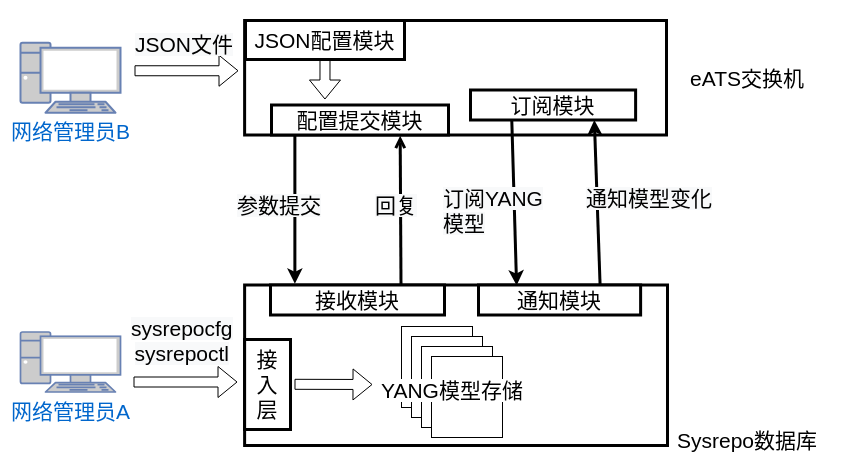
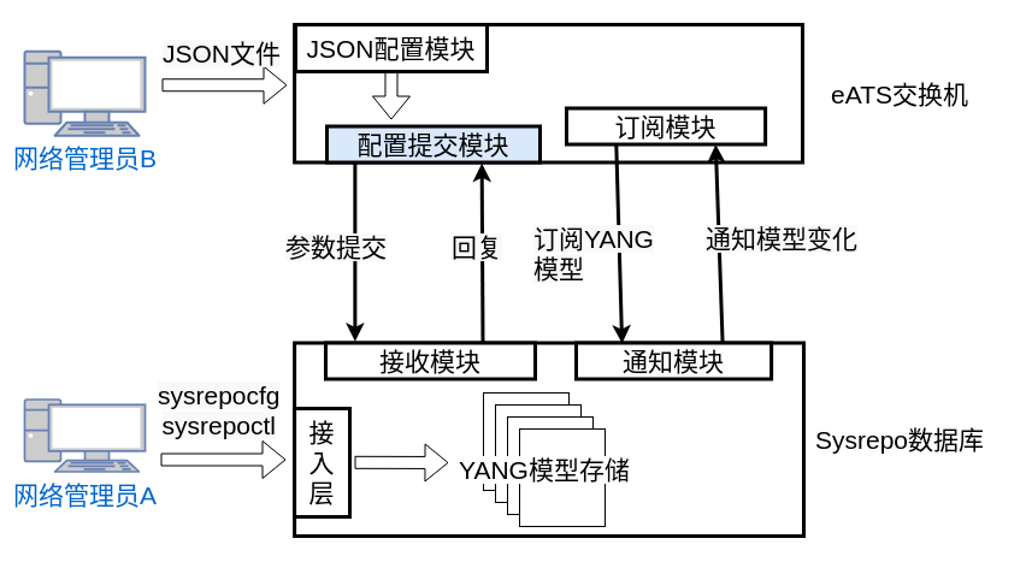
  <mxCell id="0" />
  <mxCell id="1" parent="0" />
  <mxCell id="2" value="&lt;blockquote&gt;&lt;br&gt;&lt;/blockquote&gt;" style="rounded=0;whiteSpace=wrap;html=1;strokeWidth=3;" parent="1" vertex="1"><mxGeometry x="244.12" y="20" width="421.88" height="114.5" as="geometry" /></mxCell>
  <mxCell id="3" value="&lt;blockquote&gt;&lt;br&gt;&lt;/blockquote&gt;" style="rounded=0;whiteSpace=wrap;html=1;strokeWidth=3;" parent="1" vertex="1"><mxGeometry x="244.12" y="284.5" width="422.88" height="160.5" as="geometry" /></mxCell>
  <mxCell id="4" value="&lt;p&gt;&lt;font style=&quot;font-size: 21px&quot;&gt;订阅模块&lt;/font&gt;&lt;/p&gt;" style="rounded=0;whiteSpace=wrap;html=1;strokeWidth=3;" parent="1" vertex="1"><mxGeometry x="470" y="89.5" width="165.12" height="30" as="geometry" /></mxCell>
  <mxCell id="5" value="&lt;p&gt;&lt;font style=&quot;font-size: 21px&quot;&gt;通知模块&lt;/font&gt;&lt;/p&gt;" style="rounded=0;whiteSpace=wrap;html=1;strokeWidth=3;" parent="1" vertex="1"><mxGeometry x="478" y="284.5" width="162.12" height="30" as="geometry" /></mxCell>
  <mxCell id="6" value="" style="endArrow=classic;html=1;exitX=0.75;exitY=0;exitDx=0;exitDy=0;strokeWidth=3;entryX=0.75;entryY=1;entryDx=0;entryDy=0;" parent="1" source="5" target="4" edge="1"><mxGeometry width="50" height="50" relative="1" as="geometry"><mxPoint x="309.87" y="328.49" as="sourcePoint" /><mxPoint x="529" y="135" as="targetPoint" /></mxGeometry></mxCell>
  <mxCell id="7" value="" style="endArrow=classic;html=1;entryX=0.235;entryY=0.017;entryDx=0;entryDy=0;strokeWidth=3;exitX=0.25;exitY=1;exitDx=0;exitDy=0;entryPerimeter=0;" parent="1" source="4" target="5" edge="1"><mxGeometry width="50" height="50" relative="1" as="geometry"><mxPoint x="444.87" y="204.5" as="sourcePoint" /><mxPoint x="251.95" y="329.66" as="targetPoint" /></mxGeometry></mxCell>
  <mxCell id="8" value="&lt;span style=&quot;color: rgb(0 , 0 , 0) ; font-family: &amp;#34;helvetica&amp;#34; ; font-size: 21px ; font-style: normal ; font-weight: 400 ; letter-spacing: normal ; text-align: center ; text-indent: 0px ; text-transform: none ; word-spacing: 0px ; background-color: rgb(248 , 249 , 250) ; display: inline ; float: none&quot;&gt;订阅YANG&lt;br&gt;模型&lt;/span&gt;" style="text;whiteSpace=wrap;html=1;" parent="1" vertex="1"><mxGeometry x="441" y="179" width="180" height="30" as="geometry" /></mxCell>
- <mxCell id="9" value="&lt;p&gt;&lt;font style=&quot;font-size: 21px&quot;&gt;配置提交模块&lt;/font&gt;&lt;/p&gt;" style="rounded=0;whiteSpace=wrap;html=1;strokeWidth=3;" parent="1" vertex="1"><mxGeometry x="271" y="104.5" width="177" height="30" as="geometry" /></mxCell>
- <mxCell id="10" value="" style="endArrow=open;html=1;exitX=0.75;exitY=0;exitDx=0;exitDy=0;strokeWidth=3;entryX=0.727;entryY=1.026;entryDx=0;entryDy=0;entryPerimeter=0;" parent="1" source="14" target="9" edge="1"><mxGeometry width="50" height="50" relative="1" as="geometry"><mxPoint x="350.75" y="283.99" as="sourcePoint" /><mxPoint x="399" y="136" as="targetPoint" /></mxGeometry></mxCell>
+ <mxCell id="9" value="&lt;p&gt;&lt;font style=&quot;font-size: 21px&quot;&gt;配置提交模块&lt;/font&gt;&lt;/p&gt;" style="rounded=0;whiteSpace=wrap;html=1;strokeWidth=3;fillColor=#dae8fc;" parent="1" vertex="1"><mxGeometry x="271" y="104.5" width="177" height="30" as="geometry" /></mxCell>
+ <mxCell id="10" value="" style="endArrow=classic;html=1;exitX=0.75;exitY=0;exitDx=0;exitDy=0;strokeWidth=3;entryX=0.727;entryY=1.026;entryDx=0;entryDy=0;entryPerimeter=0;" parent="1" source="14" target="9" edge="1"><mxGeometry width="50" height="50" relative="1" as="geometry"><mxPoint x="350.75" y="283.99" as="sourcePoint" /><mxPoint x="399" y="136" as="targetPoint" /></mxGeometry></mxCell>
  <mxCell id="11" value="" style="endArrow=classic;html=1;entryX=0.14;entryY=-0.045;entryDx=0;entryDy=0;strokeWidth=3;exitX=0.25;exitY=1;exitDx=0;exitDy=0;entryPerimeter=0;" parent="1" target="14" edge="1"><mxGeometry width="50" height="50" relative="1" as="geometry"><mxPoint x="294.41" y="133.99" as="sourcePoint" /><mxPoint x="294.1" y="284.5" as="targetPoint" /></mxGeometry></mxCell>
  <mxCell id="12" value="&lt;div style=&quot;text-align: center&quot;&gt;&lt;font face=&quot;helvetica&quot;&gt;&lt;span style=&quot;font-size: 21px ; background-color: rgb(248 , 249 , 250)&quot;&gt;通知模型变化&lt;/span&gt;&lt;/font&gt;&lt;/div&gt;" style="text;whiteSpace=wrap;html=1;" parent="1" vertex="1"><mxGeometry x="584" y="179" width="180" height="30" as="geometry" /></mxCell>
  <mxCell id="13" value="&lt;font style=&quot;font-size: 21px&quot;&gt;网络管理员A&lt;/font&gt;" style="fontColor=#0066CC;verticalAlign=top;verticalLabelPosition=bottom;labelPosition=center;align=center;html=1;outlineConnect=0;fillColor=#CCCCCC;strokeColor=#6881B3;gradientColor=none;gradientDirection=north;strokeWidth=2;shape=mxgraph.networks.pc;" parent="1" vertex="1"><mxGeometry x="20" y="331.5" width="100" height="60" as="geometry" /></mxCell>
  <mxCell id="14" value="&lt;p&gt;&lt;span style=&quot;font-size: 21px&quot;&gt;接收模块&lt;/span&gt;&lt;/p&gt;" style="rounded=0;whiteSpace=wrap;html=1;strokeWidth=3;" parent="1" vertex="1"><mxGeometry x="270" y="284.5" width="174" height="30" as="geometry" /></mxCell>
  <mxCell id="15" value="&lt;blockquote&gt;&lt;span style=&quot;font-size: 21px&quot;&gt;接入层&lt;/span&gt;&lt;/blockquote&gt;" style="rounded=0;whiteSpace=wrap;html=1;strokeWidth=3;" parent="1" vertex="1"><mxGeometry x="244.12" y="339" width="45.88" height="90" as="geometry" /></mxCell>
  <mxCell id="16" value="" style="shape=flexArrow;endArrow=classic;html=1;" parent="1" edge="1"><mxGeometry width="50" height="50" relative="1" as="geometry"><mxPoint x="133" y="381.5" as="sourcePoint" /><mxPoint x="237" y="381.5" as="targetPoint" /></mxGeometry></mxCell>
  <mxCell id="17" value="&lt;div style=&quot;text-align: center&quot;&gt;&lt;font face=&quot;helvetica&quot;&gt;&lt;span style=&quot;font-size: 21px ; background-color: rgb(248 , 249 , 250)&quot;&gt;sysrepocfg&lt;/span&gt;&lt;/font&gt;&lt;/div&gt;&lt;div style=&quot;text-align: center&quot;&gt;&lt;font face=&quot;helvetica&quot;&gt;&lt;span style=&quot;font-size: 21px ; background-color: rgb(248 , 249 , 250)&quot;&gt;sysrepoctl&lt;/span&gt;&lt;/font&gt;&lt;/div&gt;" style="text;whiteSpace=wrap;html=1;" parent="1" vertex="1"><mxGeometry x="129" y="309" width="180" height="30" as="geometry" /></mxCell>
  <mxCell id="18" value="&lt;div style=&quot;text-align: center&quot;&gt;&lt;font face=&quot;helvetica&quot;&gt;&lt;span style=&quot;font-size: 21px ; background-color: rgb(248 , 249 , 250)&quot;&gt;参数提交&lt;/span&gt;&lt;/font&gt;&lt;/div&gt;" style="text;whiteSpace=wrap;html=1;" parent="1" vertex="1"><mxGeometry x="234.5" y="186" width="180" height="30" as="geometry" /></mxCell>
  <mxCell id="19" value="&lt;div style=&quot;text-align: center&quot;&gt;&lt;font face=&quot;helvetica&quot;&gt;&lt;span style=&quot;font-size: 21px ; background-color: rgb(248 , 249 , 250)&quot;&gt;回复&lt;/span&gt;&lt;/font&gt;&lt;/div&gt;" style="text;whiteSpace=wrap;html=1;" parent="1" vertex="1"><mxGeometry x="373" y="186" width="180" height="30" as="geometry" /></mxCell>
  <mxCell id="20" value="&lt;p&gt;&lt;font style=&quot;font-size: 21px&quot;&gt;JSON配置模块&lt;/font&gt;&lt;/p&gt;" style="rounded=0;whiteSpace=wrap;html=1;strokeWidth=3;" parent="1" vertex="1"><mxGeometry x="245" y="20" width="159" height="39" as="geometry" /></mxCell>
  <mxCell id="21" value="&lt;font style=&quot;font-size: 21px&quot;&gt;网络管理员B&lt;/font&gt;" style="fontColor=#0066CC;verticalAlign=top;verticalLabelPosition=bottom;labelPosition=center;align=center;html=1;outlineConnect=0;fillColor=#CCCCCC;strokeColor=#6881B3;gradientColor=none;gradientDirection=north;strokeWidth=2;shape=mxgraph.networks.pc;" parent="1" vertex="1"><mxGeometry x="20" y="42.25" width="100" height="70" as="geometry" /></mxCell>
  <mxCell id="22" value="" style="shape=flexArrow;endArrow=classic;html=1;" parent="1" edge="1"><mxGeometry width="50" height="50" relative="1" as="geometry"><mxPoint x="134" y="70.25" as="sourcePoint" /><mxPoint x="238" y="70.25" as="targetPoint" /></mxGeometry></mxCell>
  <mxCell id="23" value="&lt;div style=&quot;text-align: center&quot;&gt;&lt;font face=&quot;helvetica&quot;&gt;&lt;span style=&quot;font-size: 21px ; background-color: rgb(248 , 249 , 250)&quot;&gt;JSON文件&lt;/span&gt;&lt;/font&gt;&lt;/div&gt;" style="text;whiteSpace=wrap;html=1;" parent="1" vertex="1"><mxGeometry x="133" y="24.5" width="180" height="30" as="geometry" /></mxCell>
  <mxCell id="24" value="" style="shape=flexArrow;endArrow=classic;html=1;exitX=0.5;exitY=1;exitDx=0;exitDy=0;entryX=0.302;entryY=-0.183;entryDx=0;entryDy=0;entryPerimeter=0;" parent="1" source="20" target="9" edge="1"><mxGeometry width="50" height="50" relative="1" as="geometry"><mxPoint x="204" y="134" as="sourcePoint" /><mxPoint x="254" y="84" as="targetPoint" /></mxGeometry></mxCell>
- <mxCell id="25" value="&lt;span style=&quot;color: rgb(0, 0, 0); font-family: helvetica; font-size: 21px; font-style: normal; font-weight: 400; letter-spacing: normal; text-align: center; text-indent: 0px; text-transform: none; word-spacing: 0px; background-color: rgb(255, 255, 255); display: inline; float: none;&quot;&gt;Sysrepo数据库&lt;/span&gt;" style="text;whiteSpace=wrap;html=1;" parent="1" vertex="1"><mxGeometry x="675" y="421" width="160" height="31" as="geometry" /></mxCell>
+ <mxCell id="25" value="&lt;span style=&quot;color: rgb(0, 0, 0); font-family: helvetica; font-size: 21px; font-style: normal; font-weight: 400; letter-spacing: normal; text-align: center; text-indent: 0px; text-transform: none; word-spacing: 0px; background-color: rgb(255, 255, 255); display: inline; float: none;&quot;&gt;Sysrepo数据库&lt;/span&gt;" style="text;whiteSpace=wrap;html=1;" parent="1" vertex="1"><mxGeometry x="675" y="346" width="160" height="31" as="geometry" /></mxCell>
  <mxCell id="26" value="&lt;span style=&quot;color: rgb(0, 0, 0); font-family: helvetica; font-size: 21px; font-style: normal; font-weight: 400; letter-spacing: normal; text-align: center; text-indent: 0px; text-transform: none; word-spacing: 0px; background-color: rgb(255, 255, 255); display: inline; float: none;&quot;&gt;eATS交换机&lt;/span&gt;" style="text;whiteSpace=wrap;html=1;" parent="1" vertex="1"><mxGeometry x="688" y="59" width="134" height="31" as="geometry" /></mxCell>
  <mxCell id="27" value="" style="rounded=0;whiteSpace=wrap;html=1;" parent="1" vertex="1"><mxGeometry x="401" y="326" width="71" height="81" as="geometry" /></mxCell>
  <mxCell id="28" value="" style="rounded=0;whiteSpace=wrap;html=1;" parent="1" vertex="1"><mxGeometry x="411" y="336" width="71" height="81" as="geometry" /></mxCell>
  <mxCell id="29" value="" style="rounded=0;whiteSpace=wrap;html=1;" parent="1" vertex="1"><mxGeometry x="421" y="346" width="71" height="81" as="geometry" /></mxCell>
  <mxCell id="30" value="" style="rounded=0;whiteSpace=wrap;html=1;" parent="1" vertex="1"><mxGeometry x="431" y="356" width="71" height="81" as="geometry" /></mxCell>
  <mxCell id="31" value="&lt;span style=&quot;color: rgb(0 , 0 , 0) ; font-family: &amp;#34;helvetica&amp;#34; ; font-size: 21px ; font-style: normal ; font-weight: 400 ; letter-spacing: normal ; text-align: center ; text-indent: 0px ; text-transform: none ; word-spacing: 0px ; background-color: rgb(255 , 255 , 255) ; display: inline ; float: none&quot;&gt;YANG模型存储&lt;/span&gt;" style="text;whiteSpace=wrap;html=1;" parent="1" vertex="1"><mxGeometry x="379" y="371" width="160" height="27" as="geometry" /></mxCell>
  <mxCell id="32" value="" style="shape=flexArrow;endArrow=classic;html=1;" parent="1" edge="1"><mxGeometry width="50" height="50" relative="1" as="geometry"><mxPoint x="294" y="383.8" as="sourcePoint" /><mxPoint x="372" y="384" as="targetPoint" /></mxGeometry></mxCell>
